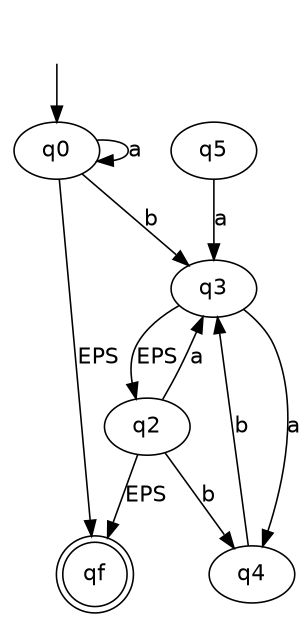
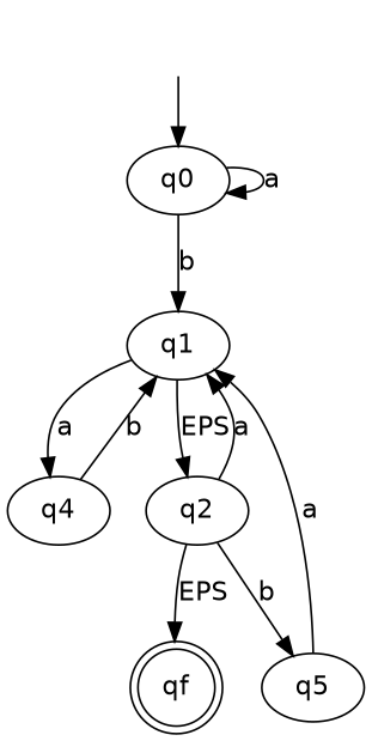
  digraph {
    fontname="DejaVu Sans"
    node [fontname="DejaVu Sans"]
    edge [fontname="DejaVu Sans"]
    start [style=invis]
    q0
-   q1 [label=q3]
+   q1
    qf [shape=doublecircle]
    q4
    q2
    n7 [label=q5]
    start -> q0
    q0 -> q0 [label=a]
    q0 -> q1 [label=b]
-   q0 -> qf [label=EPS]
    q1 -> q4 [label=a]
    q1 -> q2 [label=EPS]
    q4 -> q1 [label=b]
    q2 -> q1 [label=a]
    q2 -> qf [label=EPS]
-   q2 -> q4 [label=b]
+   q2 -> n7 [label=b]
    n7 -> q1 [label=a]
  }
